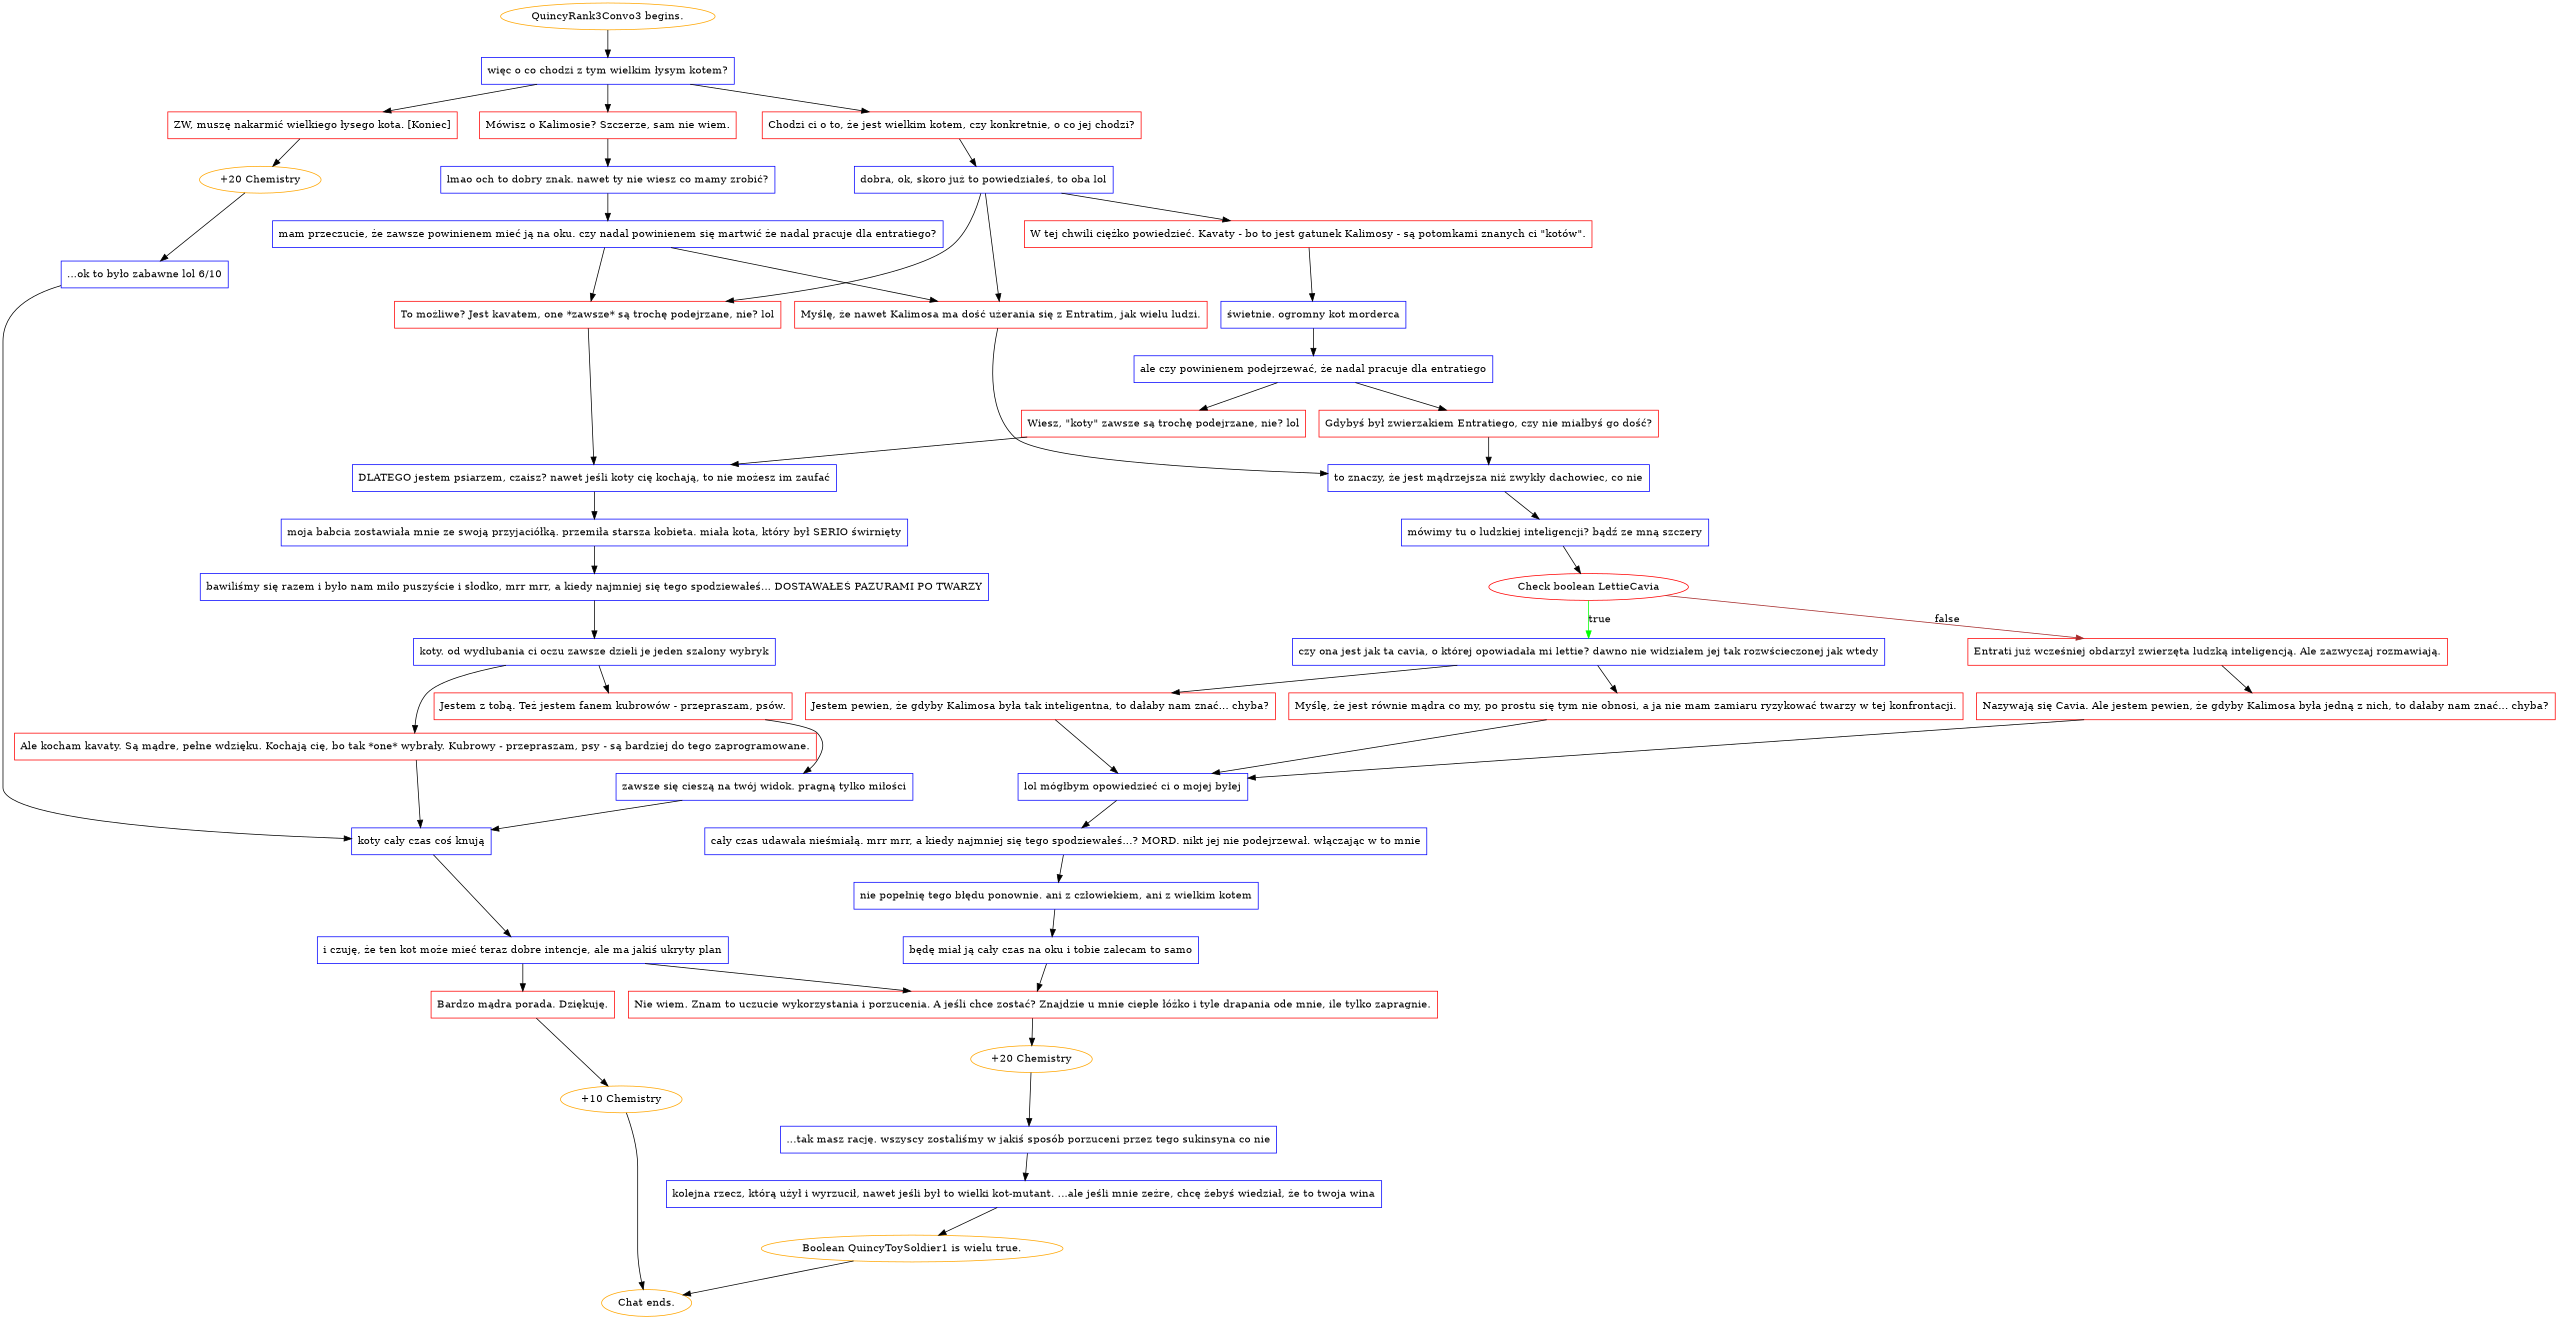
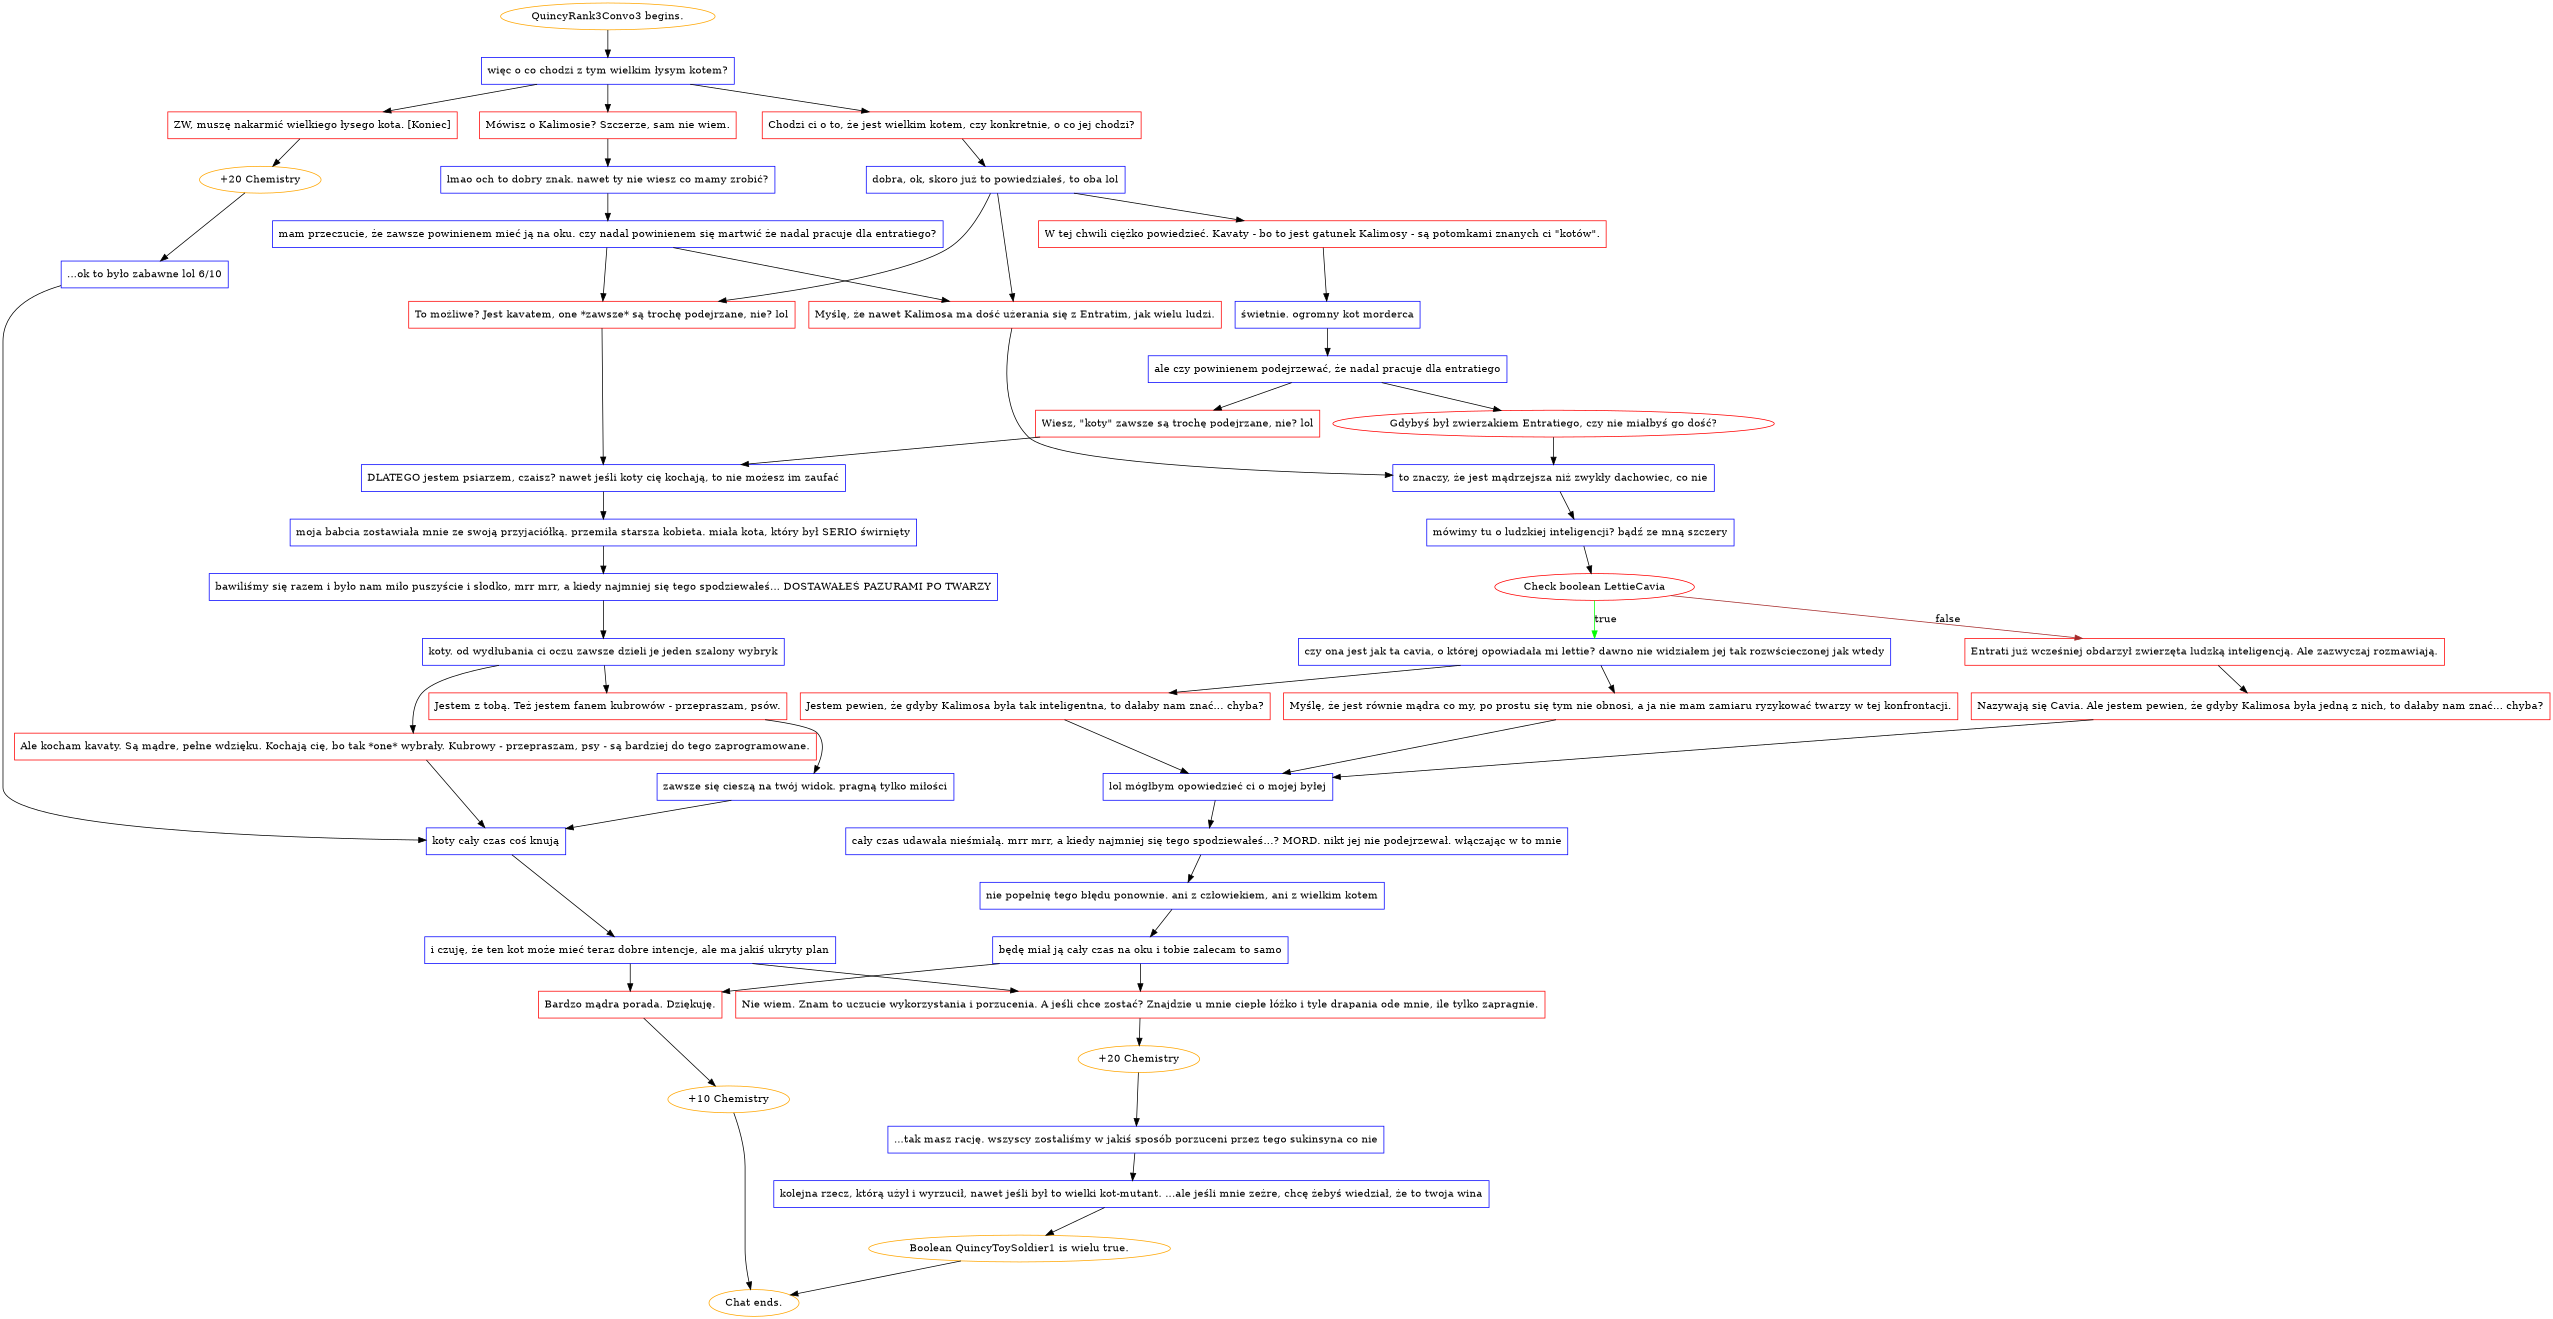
  digraph {
    node [color=blue shape=box]
    "QuincyRank3Convo3 begins." [color=orange shape=""]
    n2 [label="więc o co chodzi z tym wielkim łysym kotem?"]
    n3 [color=red label="Mówisz o Kalimosie? Szczerze, sam nie wiem."]
    n4 [color=red label="Chodzi ci o to, że jest wielkim kotem, czy konkretnie, o co jej chodzi?"]
    n5 [color=red label="ZW, muszę nakarmić wielkiego łysego kota. [Koniec]"]
    n6 [label="lmao och to dobry znak. nawet ty nie wiesz co mamy zrobić?"]
    n7 [label="dobra, ok, skoro już to powiedziałeś, to oba lol"]
    n8 [color=orange label="+20 Chemistry" shape=""]
    n9 [label="mam przeczucie, że zawsze powinienem mieć ją na oku. czy nadal powinienem się martwić że nadal pracuje dla entratiego?"]
    n10 [color=red label="W tej chwili ciężko powiedzieć. Kavaty - bo to jest gatunek Kalimosy - są potomkami znanych ci \"kotów\"."]
    n11 [color=red label="Myślę, że nawet Kalimosa ma dość użerania się z Entratim, jak wielu ludzi."]
    n12 [color=red label="To możliwe? Jest kavatem, one *zawsze* są trochę podejrzane, nie? lol"]
    n13 [label="...ok to było zabawne lol 6/10"]
    n14 [label="świetnie. ogromny kot morderca"]
    n15 [label="to znaczy, że jest mądrzejsza niż zwykły dachowiec, co nie"]
    n16 [label="DLATEGO jestem psiarzem, czaisz? nawet jeśli koty cię kochają, to nie możesz im zaufać"]
    n17 [label="koty cały czas coś knują"]
    n18 [label="ale czy powinienem podejrzewać, że nadal pracuje dla entratiego"]
    n19 [label="mówimy tu o ludzkiej inteligencji? bądź ze mną szczery"]
    n20 [label="moja babcia zostawiała mnie ze swoją przyjaciółką. przemiła starsza kobieta. miała kota, który był SERIO świrnięty"]
    "Chat ends." [color=orange shape=""]
    n22 [color=red label="Wiesz, \"koty\" zawsze są trochę podejrzane, nie? lol"]
-   n23 [color=red label="Gdybyś był zwierzakiem Entratiego, czy nie miałbyś go dość?"]
+   n23 [color=red label="Gdybyś był zwierzakiem Entratiego, czy nie miałbyś go dość?" shape=ellipse]
    n24 [color=red label="Check boolean LettieCavia" shape=""]
    n25 [label="bawiliśmy się razem i było nam miło puszyście i słodko, mrr mrr, a kiedy najmniej się tego spodziewałeś... DOSTAWAŁEŚ PAZURAMI PO TWARZY"]
    n26 [label="czy ona jest jak ta cavia, o której opowiadała mi lettie? dawno nie widziałem jej tak rozwścieczonej jak wtedy"]
    n27 [color=red label="Entrati już wcześniej obdarzył zwierzęta ludzką inteligencją. Ale zazwyczaj rozmawiają."]
    n28 [label="koty. od wydłubania ci oczu zawsze dzieli je jeden szalony wybryk"]
    n29 [color=red label="Myślę, że jest równie mądra co my, po prostu się tym nie obnosi, a ja nie mam zamiaru ryzykować twarzy w tej konfrontacji."]
    n30 [color=red label="Jestem pewien, że gdyby Kalimosa była tak inteligentna, to dałaby nam znać... chyba?"]
    n31 [color=red label="Nazywają się Cavia. Ale jestem pewien, że gdyby Kalimosa była jedną z nich, to dałaby nam znać... chyba?"]
    n32 [color=red label="Ale kocham kavaty. Są mądre, pełne wdzięku. Kochają cię, bo tak *one* wybrały. Kubrowy - przepraszam, psy - są bardziej do tego zaprogramowane."]
    n33 [color=red label="Jestem z tobą. Też jestem fanem kubrowów - przepraszam, psów."]
    n34 [label="lol mógłbym opowiedzieć ci o mojej byłej"]
    n35 [label="zawsze się cieszą na twój widok. pragną tylko miłości"]
    n36 [label="cały czas udawała nieśmiałą. mrr mrr, a kiedy najmniej się tego spodziewałeś...? MORD. nikt jej nie podejrzewał. włączając w to mnie"]
    n37 [label="i czuję, że ten kot może mieć teraz dobre intencje, ale ma jakiś ukryty plan"]
    n38 [label="nie popełnię tego błędu ponownie. ani z człowiekiem, ani z wielkim kotem"]
    n39 [color=red label="Nie wiem. Znam to uczucie wykorzystania i porzucenia. A jeśli chce zostać? Znajdzie u mnie ciepłe łóżko i tyle drapania ode mnie, ile tylko zapragnie."]
    n40 [color=red label="Bardzo mądra porada. Dziękuję."]
    n41 [label="będę miał ją cały czas na oku i tobie zalecam to samo"]
    n42 [color=orange label="+20 Chemistry" shape=""]
    n43 [color=orange label="+10 Chemistry" shape=""]
    n44 [label="...tak masz rację. wszyscy zostaliśmy w jakiś sposób porzuceni przez tego sukinsyna co nie"]
    n45 [label="kolejna rzecz, którą użył i wyrzucił, nawet jeśli był to wielki kot-mutant. ...ale jeśli mnie zeżre, chcę żebyś wiedział, że to twoja wina"]
    n46 [color=orange label="Boolean QuincyToySoldier1 is wielu true." shape=""]
    "QuincyRank3Convo3 begins." -> n2
    n2 -> n3
    n2 -> n4
    n2 -> n5
    n3 -> n6
    n4 -> n7
    n5 -> n8
    n6 -> n9
    n7 -> n10
    n7 -> n11
    n7 -> n12
    n8 -> n13
    n9 -> n11
    n9 -> n12
    n10 -> n14
    n11 -> n15
    n12 -> n16
    n13 -> n17
    n14 -> n18
    n15 -> n19
    n16 -> n20
    n17 -> n37
    n18 -> n22
    n18 -> n23
    n19 -> n24
    n20 -> n25
    n22 -> n16
    n23 -> n15
    n24 -> n26 [color=green label=true]
    n24 -> n27 [color=brown label=false]
    n25 -> n28
    n26 -> n29
    n26 -> n30
    n27 -> n31
    n28 -> n32
    n28 -> n33
    n29 -> n34
    n30 -> n34
    n31 -> n34
    n32 -> n17
    n33 -> n35
    n34 -> n36
    n35 -> n17
    n36 -> n38
    n37 -> n39
    n37 -> n40
    n38 -> n41
    n39 -> n42
    n40 -> n43
    n41 -> n39
+   n41 -> n40
    n42 -> n44
    n43 -> "Chat ends."
    n44 -> n45
    n45 -> n46
    n46 -> "Chat ends."
  }
